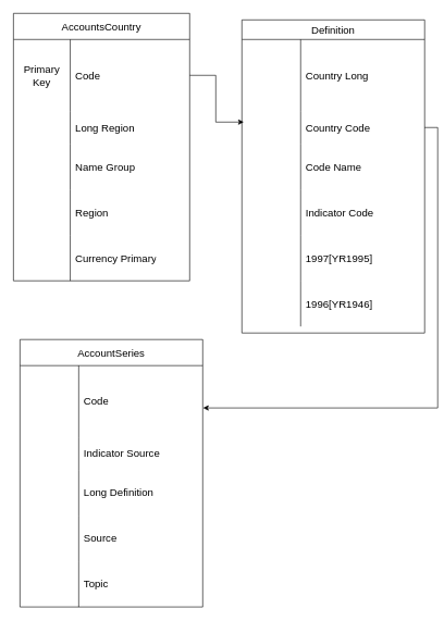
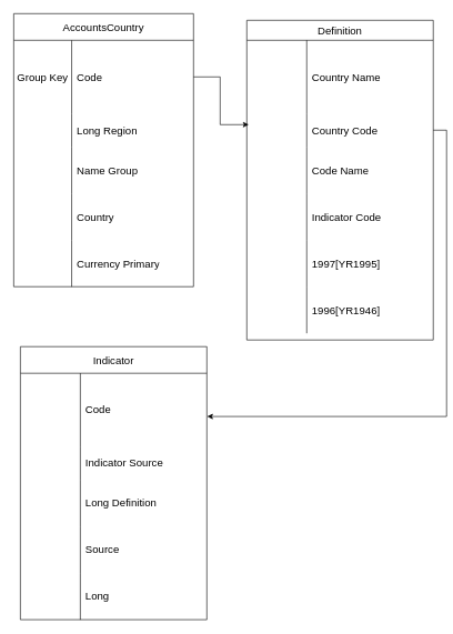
  <mxCell id="0" />
  <mxCell id="1" parent="0" />
  <mxCell id="2" value="AccountsCountry" style="shape=table;startSize=40;container=1;collapsible=0;childLayout=tableLayout;fixedRows=1;rowLines=0;fontStyle=0;strokeColor=default;fontSize=16;" vertex="1" parent="1"><mxGeometry x="20" y="20" width="270" height="410" as="geometry" /></mxCell>
  <mxCell id="3" value="" style="shape=tableRow;horizontal=0;startSize=0;swimlaneHead=0;swimlaneBody=0;top=0;left=0;bottom=0;right=0;collapsible=0;dropTarget=0;fillColor=none;points=[[0,0.5],[1,0.5]];portConstraint=eastwest;strokeColor=inherit;fontSize=16;" vertex="1" parent="2"><mxGeometry y="40" width="270" height="110" as="geometry" /></mxCell>
- <mxCell id="4" value="Primary Key" style="shape=partialRectangle;html=1;whiteSpace=wrap;connectable=0;fillColor=none;top=0;left=0;bottom=0;right=0;overflow=hidden;pointerEvents=1;strokeColor=inherit;fontSize=16;" vertex="1" parent="3"><mxGeometry width="87" height="110" as="geometry"><mxRectangle width="87" height="110" as="alternateBounds" /></mxGeometry></mxCell>
+ <mxCell id="4" value="Group Key" style="shape=partialRectangle;html=1;whiteSpace=wrap;connectable=0;fillColor=none;top=0;left=0;bottom=0;right=0;overflow=hidden;pointerEvents=1;strokeColor=inherit;fontSize=16;" vertex="1" parent="3"><mxGeometry width="87" height="110" as="geometry"><mxRectangle width="87" height="110" as="alternateBounds" /></mxGeometry></mxCell>
  <mxCell id="5" value="Code" style="shape=partialRectangle;html=1;whiteSpace=wrap;connectable=0;fillColor=none;top=0;left=0;bottom=0;right=0;align=left;spacingLeft=6;overflow=hidden;strokeColor=inherit;fontSize=16;" vertex="1" parent="3"><mxGeometry x="87" width="183" height="110" as="geometry"><mxRectangle width="183" height="110" as="alternateBounds" /></mxGeometry></mxCell>
  <mxCell id="6" value="" style="shape=tableRow;horizontal=0;startSize=0;swimlaneHead=0;swimlaneBody=0;top=0;left=0;bottom=0;right=0;collapsible=0;dropTarget=0;fillColor=none;points=[[0,0.5],[1,0.5]];portConstraint=eastwest;strokeColor=inherit;fontSize=16;" vertex="1" parent="2"><mxGeometry y="150" width="270" height="50" as="geometry" /></mxCell>
  <mxCell id="7" value="" style="shape=partialRectangle;html=1;whiteSpace=wrap;connectable=0;fillColor=none;top=0;left=0;bottom=0;right=0;overflow=hidden;strokeColor=inherit;fontSize=16;" vertex="1" parent="6"><mxGeometry width="87" height="50" as="geometry"><mxRectangle width="87" height="50" as="alternateBounds" /></mxGeometry></mxCell>
  <mxCell id="8" value="Long Region" style="shape=partialRectangle;html=1;whiteSpace=wrap;connectable=0;fillColor=none;top=0;left=0;bottom=0;right=0;align=left;spacingLeft=6;overflow=hidden;strokeColor=inherit;fontSize=16;" vertex="1" parent="6"><mxGeometry x="87" width="183" height="50" as="geometry"><mxRectangle width="183" height="50" as="alternateBounds" /></mxGeometry></mxCell>
  <mxCell id="9" value="" style="shape=tableRow;horizontal=0;startSize=0;swimlaneHead=0;swimlaneBody=0;top=0;left=0;bottom=0;right=0;collapsible=0;dropTarget=0;fillColor=none;points=[[0,0.5],[1,0.5]];portConstraint=eastwest;strokeColor=inherit;fontSize=16;" vertex="1" parent="2"><mxGeometry y="200" width="270" height="70" as="geometry" /></mxCell>
  <mxCell id="10" value="" style="shape=partialRectangle;html=1;whiteSpace=wrap;connectable=0;fillColor=none;top=0;left=0;bottom=0;right=0;overflow=hidden;strokeColor=inherit;fontSize=16;" vertex="1" parent="9"><mxGeometry width="87" height="70" as="geometry"><mxRectangle width="87" height="70" as="alternateBounds" /></mxGeometry></mxCell>
  <mxCell id="11" value="Name Group" style="shape=partialRectangle;html=1;whiteSpace=wrap;connectable=0;fillColor=none;top=0;left=0;bottom=0;right=0;align=left;spacingLeft=6;overflow=hidden;strokeColor=inherit;fontSize=16;" vertex="1" parent="9"><mxGeometry x="87" width="183" height="70" as="geometry"><mxRectangle width="183" height="70" as="alternateBounds" /></mxGeometry></mxCell>
  <mxCell id="12" style="shape=tableRow;horizontal=0;startSize=0;swimlaneHead=0;swimlaneBody=0;top=0;left=0;bottom=0;right=0;collapsible=0;dropTarget=0;fillColor=none;points=[[0,0.5],[1,0.5]];portConstraint=eastwest;strokeColor=inherit;fontSize=16;" vertex="1" parent="2"><mxGeometry y="270" width="270" height="70" as="geometry" /></mxCell>
  <mxCell id="13" value="" style="shape=partialRectangle;html=1;whiteSpace=wrap;connectable=0;fillColor=none;top=0;left=0;bottom=0;right=0;overflow=hidden;strokeColor=inherit;fontSize=16;" vertex="1" parent="12"><mxGeometry width="87" height="70" as="geometry"><mxRectangle width="87" height="70" as="alternateBounds" /></mxGeometry></mxCell>
- <mxCell id="14" value="Region" style="shape=partialRectangle;html=1;whiteSpace=wrap;connectable=0;fillColor=none;top=0;left=0;bottom=0;right=0;align=left;spacingLeft=6;overflow=hidden;strokeColor=inherit;fontSize=16;" vertex="1" parent="12"><mxGeometry x="87" width="183" height="70" as="geometry"><mxRectangle width="183" height="70" as="alternateBounds" /></mxGeometry></mxCell>
+ <mxCell id="14" value="Country" style="shape=partialRectangle;html=1;whiteSpace=wrap;connectable=0;fillColor=none;top=0;left=0;bottom=0;right=0;align=left;spacingLeft=6;overflow=hidden;strokeColor=inherit;fontSize=16;" vertex="1" parent="12"><mxGeometry x="87" width="183" height="70" as="geometry"><mxRectangle width="183" height="70" as="alternateBounds" /></mxGeometry></mxCell>
  <mxCell id="15" style="shape=tableRow;horizontal=0;startSize=0;swimlaneHead=0;swimlaneBody=0;top=0;left=0;bottom=0;right=0;collapsible=0;dropTarget=0;fillColor=none;points=[[0,0.5],[1,0.5]];portConstraint=eastwest;strokeColor=inherit;fontSize=16;" vertex="1" parent="2"><mxGeometry y="340" width="270" height="70" as="geometry" /></mxCell>
  <mxCell id="16" style="shape=partialRectangle;html=1;whiteSpace=wrap;connectable=0;fillColor=none;top=0;left=0;bottom=0;right=0;overflow=hidden;strokeColor=inherit;fontSize=16;" vertex="1" parent="15"><mxGeometry width="87" height="70" as="geometry"><mxRectangle width="87" height="70" as="alternateBounds" /></mxGeometry></mxCell>
  <mxCell id="17" value="Currency Primary" style="shape=partialRectangle;html=1;whiteSpace=wrap;connectable=0;fillColor=none;top=0;left=0;bottom=0;right=0;align=left;spacingLeft=6;overflow=hidden;strokeColor=inherit;fontSize=16;" vertex="1" parent="15"><mxGeometry x="87" width="183" height="70" as="geometry"><mxRectangle width="183" height="70" as="alternateBounds" /></mxGeometry></mxCell>
  <mxCell id="18" value="Definition" style="shape=table;startSize=30;container=1;collapsible=0;childLayout=tableLayout;fixedRows=1;rowLines=0;fontStyle=0;strokeColor=default;fontSize=16;" vertex="1" parent="1"><mxGeometry x="370" y="30" width="280" height="480" as="geometry" /></mxCell>
  <mxCell id="19" value="" style="shape=tableRow;horizontal=0;startSize=0;swimlaneHead=0;swimlaneBody=0;top=0;left=0;bottom=0;right=0;collapsible=0;dropTarget=0;fillColor=none;points=[[0,0.5],[1,0.5]];portConstraint=eastwest;strokeColor=inherit;fontSize=16;" vertex="1" parent="18"><mxGeometry y="30" width="280" height="110" as="geometry" /></mxCell>
  <mxCell id="20" value="" style="shape=partialRectangle;html=1;whiteSpace=wrap;connectable=0;fillColor=none;top=0;left=0;bottom=0;right=0;overflow=hidden;pointerEvents=1;strokeColor=inherit;fontSize=16;" vertex="1" parent="19"><mxGeometry width="90" height="110" as="geometry"><mxRectangle width="90" height="110" as="alternateBounds" /></mxGeometry></mxCell>
- <mxCell id="21" value="Country Long" style="shape=partialRectangle;html=1;whiteSpace=wrap;connectable=0;fillColor=none;top=0;left=0;bottom=0;right=0;align=left;spacingLeft=6;overflow=hidden;strokeColor=inherit;fontSize=16;" vertex="1" parent="19"><mxGeometry x="90" width="190" height="110" as="geometry"><mxRectangle width="190" height="110" as="alternateBounds" /></mxGeometry></mxCell>
+ <mxCell id="21" value="Country Name" style="shape=partialRectangle;html=1;whiteSpace=wrap;connectable=0;fillColor=none;top=0;left=0;bottom=0;right=0;align=left;spacingLeft=6;overflow=hidden;strokeColor=inherit;fontSize=16;" vertex="1" parent="19"><mxGeometry x="90" width="190" height="110" as="geometry"><mxRectangle width="190" height="110" as="alternateBounds" /></mxGeometry></mxCell>
  <mxCell id="22" value="" style="shape=tableRow;horizontal=0;startSize=0;swimlaneHead=0;swimlaneBody=0;top=0;left=0;bottom=0;right=0;collapsible=0;dropTarget=0;fillColor=none;points=[[0,0.5],[1,0.5]];portConstraint=eastwest;strokeColor=inherit;fontSize=16;" vertex="1" parent="18"><mxGeometry y="140" width="280" height="50" as="geometry" /></mxCell>
  <mxCell id="23" value="" style="shape=partialRectangle;html=1;whiteSpace=wrap;connectable=0;fillColor=none;top=0;left=0;bottom=0;right=0;overflow=hidden;strokeColor=inherit;fontSize=16;" vertex="1" parent="22"><mxGeometry width="90" height="50" as="geometry"><mxRectangle width="90" height="50" as="alternateBounds" /></mxGeometry></mxCell>
  <mxCell id="24" value="Country Code" style="shape=partialRectangle;html=1;whiteSpace=wrap;connectable=0;fillColor=none;top=0;left=0;bottom=0;right=0;align=left;spacingLeft=6;overflow=hidden;strokeColor=inherit;fontSize=16;" vertex="1" parent="22"><mxGeometry x="90" width="190" height="50" as="geometry"><mxRectangle width="190" height="50" as="alternateBounds" /></mxGeometry></mxCell>
  <mxCell id="25" value="" style="shape=tableRow;horizontal=0;startSize=0;swimlaneHead=0;swimlaneBody=0;top=0;left=0;bottom=0;right=0;collapsible=0;dropTarget=0;fillColor=none;points=[[0,0.5],[1,0.5]];portConstraint=eastwest;strokeColor=inherit;fontSize=16;" vertex="1" parent="18"><mxGeometry y="190" width="280" height="70" as="geometry" /></mxCell>
  <mxCell id="26" value="" style="shape=partialRectangle;html=1;whiteSpace=wrap;connectable=0;fillColor=none;top=0;left=0;bottom=0;right=0;overflow=hidden;strokeColor=inherit;fontSize=16;" vertex="1" parent="25"><mxGeometry width="90" height="70" as="geometry"><mxRectangle width="90" height="70" as="alternateBounds" /></mxGeometry></mxCell>
  <mxCell id="27" value="Code Name" style="shape=partialRectangle;html=1;whiteSpace=wrap;connectable=0;fillColor=none;top=0;left=0;bottom=0;right=0;align=left;spacingLeft=6;overflow=hidden;strokeColor=inherit;fontSize=16;" vertex="1" parent="25"><mxGeometry x="90" width="190" height="70" as="geometry"><mxRectangle width="190" height="70" as="alternateBounds" /></mxGeometry></mxCell>
  <mxCell id="28" style="shape=tableRow;horizontal=0;startSize=0;swimlaneHead=0;swimlaneBody=0;top=0;left=0;bottom=0;right=0;collapsible=0;dropTarget=0;fillColor=none;points=[[0,0.5],[1,0.5]];portConstraint=eastwest;strokeColor=inherit;fontSize=16;" vertex="1" parent="18"><mxGeometry y="260" width="280" height="70" as="geometry" /></mxCell>
  <mxCell id="29" style="shape=partialRectangle;html=1;whiteSpace=wrap;connectable=0;fillColor=none;top=0;left=0;bottom=0;right=0;overflow=hidden;strokeColor=inherit;fontSize=16;" vertex="1" parent="28"><mxGeometry width="90" height="70" as="geometry"><mxRectangle width="90" height="70" as="alternateBounds" /></mxGeometry></mxCell>
  <mxCell id="30" value="Indicator Code" style="shape=partialRectangle;html=1;whiteSpace=wrap;connectable=0;fillColor=none;top=0;left=0;bottom=0;right=0;align=left;spacingLeft=6;overflow=hidden;strokeColor=inherit;fontSize=16;" vertex="1" parent="28"><mxGeometry x="90" width="190" height="70" as="geometry"><mxRectangle width="190" height="70" as="alternateBounds" /></mxGeometry></mxCell>
  <mxCell id="31" style="shape=tableRow;horizontal=0;startSize=0;swimlaneHead=0;swimlaneBody=0;top=0;left=0;bottom=0;right=0;collapsible=0;dropTarget=0;fillColor=none;points=[[0,0.5],[1,0.5]];portConstraint=eastwest;strokeColor=inherit;fontSize=16;" vertex="1" parent="18"><mxGeometry y="330" width="280" height="70" as="geometry" /></mxCell>
  <mxCell id="32" style="shape=partialRectangle;html=1;whiteSpace=wrap;connectable=0;fillColor=none;top=0;left=0;bottom=0;right=0;overflow=hidden;strokeColor=inherit;fontSize=16;" vertex="1" parent="31"><mxGeometry width="90" height="70" as="geometry"><mxRectangle width="90" height="70" as="alternateBounds" /></mxGeometry></mxCell>
  <mxCell id="33" value="1997[YR1995]" style="shape=partialRectangle;html=1;whiteSpace=wrap;connectable=0;fillColor=none;top=0;left=0;bottom=0;right=0;align=left;spacingLeft=6;overflow=hidden;strokeColor=inherit;fontSize=16;" vertex="1" parent="31"><mxGeometry x="90" width="190" height="70" as="geometry"><mxRectangle width="190" height="70" as="alternateBounds" /></mxGeometry></mxCell>
  <mxCell id="34" style="shape=tableRow;horizontal=0;startSize=0;swimlaneHead=0;swimlaneBody=0;top=0;left=0;bottom=0;right=0;collapsible=0;dropTarget=0;fillColor=none;points=[[0,0.5],[1,0.5]];portConstraint=eastwest;strokeColor=inherit;fontSize=16;" vertex="1" parent="18"><mxGeometry y="400" width="280" height="70" as="geometry" /></mxCell>
  <mxCell id="35" style="shape=partialRectangle;html=1;whiteSpace=wrap;connectable=0;fillColor=none;top=0;left=0;bottom=0;right=0;overflow=hidden;strokeColor=inherit;fontSize=16;" vertex="1" parent="34"><mxGeometry width="90" height="70" as="geometry"><mxRectangle width="90" height="70" as="alternateBounds" /></mxGeometry></mxCell>
  <mxCell id="36" value="1996[YR1946]" style="shape=partialRectangle;html=1;whiteSpace=wrap;connectable=0;fillColor=none;top=0;left=0;bottom=0;right=0;align=left;spacingLeft=6;overflow=hidden;strokeColor=inherit;fontSize=16;" vertex="1" parent="34"><mxGeometry x="90" width="190" height="70" as="geometry"><mxRectangle width="190" height="70" as="alternateBounds" /></mxGeometry></mxCell>
- <mxCell id="37" value="AccountSeries" style="shape=table;startSize=40;container=1;collapsible=0;childLayout=tableLayout;fixedRows=1;rowLines=0;fontStyle=0;strokeColor=default;fontSize=16;" vertex="1" parent="1"><mxGeometry x="30" y="520" width="280" height="410" as="geometry" /></mxCell>
+ <mxCell id="37" value="Indicator" style="shape=table;startSize=40;container=1;collapsible=0;childLayout=tableLayout;fixedRows=1;rowLines=0;fontStyle=0;strokeColor=default;fontSize=16;" vertex="1" parent="1"><mxGeometry x="30" y="520" width="280" height="410" as="geometry" /></mxCell>
  <mxCell id="38" value="" style="shape=tableRow;horizontal=0;startSize=0;swimlaneHead=0;swimlaneBody=0;top=0;left=0;bottom=0;right=0;collapsible=0;dropTarget=0;fillColor=none;points=[[0,0.5],[1,0.5]];portConstraint=eastwest;strokeColor=inherit;fontSize=16;" vertex="1" parent="37"><mxGeometry y="40" width="280" height="110" as="geometry" /></mxCell>
  <mxCell id="39" value="" style="shape=partialRectangle;html=1;whiteSpace=wrap;connectable=0;fillColor=none;top=0;left=0;bottom=0;right=0;overflow=hidden;pointerEvents=1;strokeColor=inherit;fontSize=16;" vertex="1" parent="38"><mxGeometry width="90" height="110" as="geometry"><mxRectangle width="90" height="110" as="alternateBounds" /></mxGeometry></mxCell>
  <mxCell id="40" value="Code" style="shape=partialRectangle;html=1;whiteSpace=wrap;connectable=0;fillColor=none;top=0;left=0;bottom=0;right=0;align=left;spacingLeft=6;overflow=hidden;strokeColor=inherit;fontSize=16;" vertex="1" parent="38"><mxGeometry x="90" width="190" height="110" as="geometry"><mxRectangle width="190" height="110" as="alternateBounds" /></mxGeometry></mxCell>
  <mxCell id="41" value="" style="shape=tableRow;horizontal=0;startSize=0;swimlaneHead=0;swimlaneBody=0;top=0;left=0;bottom=0;right=0;collapsible=0;dropTarget=0;fillColor=none;points=[[0,0.5],[1,0.5]];portConstraint=eastwest;strokeColor=inherit;fontSize=16;" vertex="1" parent="37"><mxGeometry y="150" width="280" height="50" as="geometry" /></mxCell>
  <mxCell id="42" value="" style="shape=partialRectangle;html=1;whiteSpace=wrap;connectable=0;fillColor=none;top=0;left=0;bottom=0;right=0;overflow=hidden;strokeColor=inherit;fontSize=16;" vertex="1" parent="41"><mxGeometry width="90" height="50" as="geometry"><mxRectangle width="90" height="50" as="alternateBounds" /></mxGeometry></mxCell>
  <mxCell id="43" value="Indicator Source" style="shape=partialRectangle;html=1;whiteSpace=wrap;connectable=0;fillColor=none;top=0;left=0;bottom=0;right=0;align=left;spacingLeft=6;overflow=hidden;strokeColor=inherit;fontSize=16;" vertex="1" parent="41"><mxGeometry x="90" width="190" height="50" as="geometry"><mxRectangle width="190" height="50" as="alternateBounds" /></mxGeometry></mxCell>
  <mxCell id="44" value="" style="shape=tableRow;horizontal=0;startSize=0;swimlaneHead=0;swimlaneBody=0;top=0;left=0;bottom=0;right=0;collapsible=0;dropTarget=0;fillColor=none;points=[[0,0.5],[1,0.5]];portConstraint=eastwest;strokeColor=inherit;fontSize=16;" vertex="1" parent="37"><mxGeometry y="200" width="280" height="70" as="geometry" /></mxCell>
  <mxCell id="45" value="" style="shape=partialRectangle;html=1;whiteSpace=wrap;connectable=0;fillColor=none;top=0;left=0;bottom=0;right=0;overflow=hidden;strokeColor=inherit;fontSize=16;" vertex="1" parent="44"><mxGeometry width="90" height="70" as="geometry"><mxRectangle width="90" height="70" as="alternateBounds" /></mxGeometry></mxCell>
  <mxCell id="46" value="Long Definition" style="shape=partialRectangle;html=1;whiteSpace=wrap;connectable=0;fillColor=none;top=0;left=0;bottom=0;right=0;align=left;spacingLeft=6;overflow=hidden;strokeColor=inherit;fontSize=16;" vertex="1" parent="44"><mxGeometry x="90" width="190" height="70" as="geometry"><mxRectangle width="190" height="70" as="alternateBounds" /></mxGeometry></mxCell>
  <mxCell id="47" style="shape=tableRow;horizontal=0;startSize=0;swimlaneHead=0;swimlaneBody=0;top=0;left=0;bottom=0;right=0;collapsible=0;dropTarget=0;fillColor=none;points=[[0,0.5],[1,0.5]];portConstraint=eastwest;strokeColor=inherit;fontSize=16;" vertex="1" parent="37"><mxGeometry y="270" width="280" height="70" as="geometry" /></mxCell>
  <mxCell id="48" style="shape=partialRectangle;html=1;whiteSpace=wrap;connectable=0;fillColor=none;top=0;left=0;bottom=0;right=0;overflow=hidden;strokeColor=inherit;fontSize=16;" vertex="1" parent="47"><mxGeometry width="90" height="70" as="geometry"><mxRectangle width="90" height="70" as="alternateBounds" /></mxGeometry></mxCell>
  <mxCell id="49" value="Source" style="shape=partialRectangle;html=1;whiteSpace=wrap;connectable=0;fillColor=none;top=0;left=0;bottom=0;right=0;align=left;spacingLeft=6;overflow=hidden;strokeColor=inherit;fontSize=16;" vertex="1" parent="47"><mxGeometry x="90" width="190" height="70" as="geometry"><mxRectangle width="190" height="70" as="alternateBounds" /></mxGeometry></mxCell>
  <mxCell id="50" style="shape=tableRow;horizontal=0;startSize=0;swimlaneHead=0;swimlaneBody=0;top=0;left=0;bottom=0;right=0;collapsible=0;dropTarget=0;fillColor=none;points=[[0,0.5],[1,0.5]];portConstraint=eastwest;strokeColor=inherit;fontSize=16;" vertex="1" parent="37"><mxGeometry y="340" width="280" height="70" as="geometry" /></mxCell>
  <mxCell id="51" style="shape=partialRectangle;html=1;whiteSpace=wrap;connectable=0;fillColor=none;top=0;left=0;bottom=0;right=0;overflow=hidden;strokeColor=inherit;fontSize=16;" vertex="1" parent="50"><mxGeometry width="90" height="70" as="geometry"><mxRectangle width="90" height="70" as="alternateBounds" /></mxGeometry></mxCell>
- <mxCell id="52" value="Topic" style="shape=partialRectangle;html=1;whiteSpace=wrap;connectable=0;fillColor=none;top=0;left=0;bottom=0;right=0;align=left;spacingLeft=6;overflow=hidden;strokeColor=inherit;fontSize=16;" vertex="1" parent="50"><mxGeometry x="90" width="190" height="70" as="geometry"><mxRectangle width="190" height="70" as="alternateBounds" /></mxGeometry></mxCell>
+ <mxCell id="52" value="Long" style="shape=partialRectangle;html=1;whiteSpace=wrap;connectable=0;fillColor=none;top=0;left=0;bottom=0;right=0;align=left;spacingLeft=6;overflow=hidden;strokeColor=inherit;fontSize=16;" vertex="1" parent="50"><mxGeometry x="90" width="190" height="70" as="geometry"><mxRectangle width="190" height="70" as="alternateBounds" /></mxGeometry></mxCell>
  <mxCell id="53" style="edgeStyle=orthogonalEdgeStyle;rounded=0;orthogonalLoop=1;jettySize=auto;html=1;entryX=0.01;entryY=0.333;entryDx=0;entryDy=0;entryPerimeter=0;" edge="1" parent="1" source="3" target="22"><mxGeometry relative="1" as="geometry" /></mxCell>
  <mxCell id="54" style="edgeStyle=orthogonalEdgeStyle;rounded=0;orthogonalLoop=1;jettySize=auto;html=1;exitX=1;exitY=0.5;exitDx=0;exitDy=0;entryX=1.002;entryY=0.59;entryDx=0;entryDy=0;entryPerimeter=0;" edge="1" parent="1" source="22" target="38"><mxGeometry relative="1" as="geometry"><mxPoint x="720" y="640" as="targetPoint" /></mxGeometry></mxCell>
